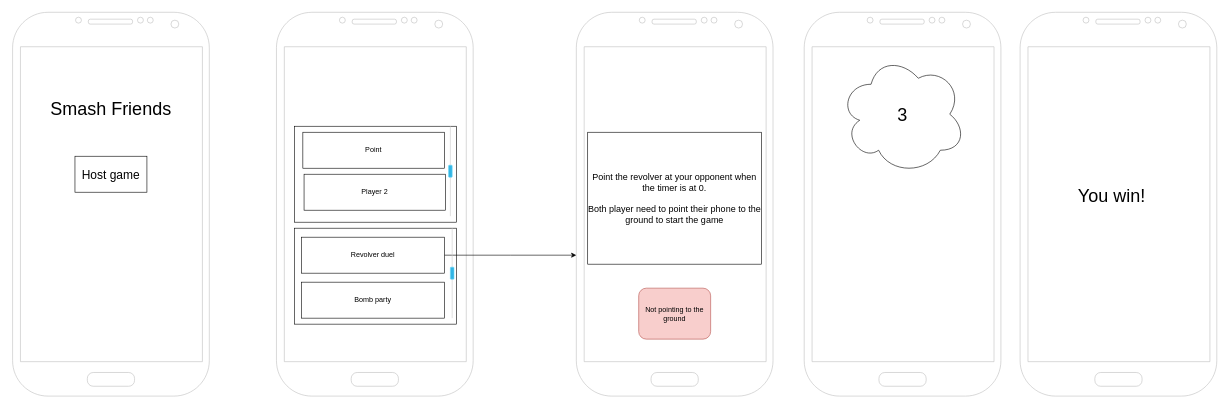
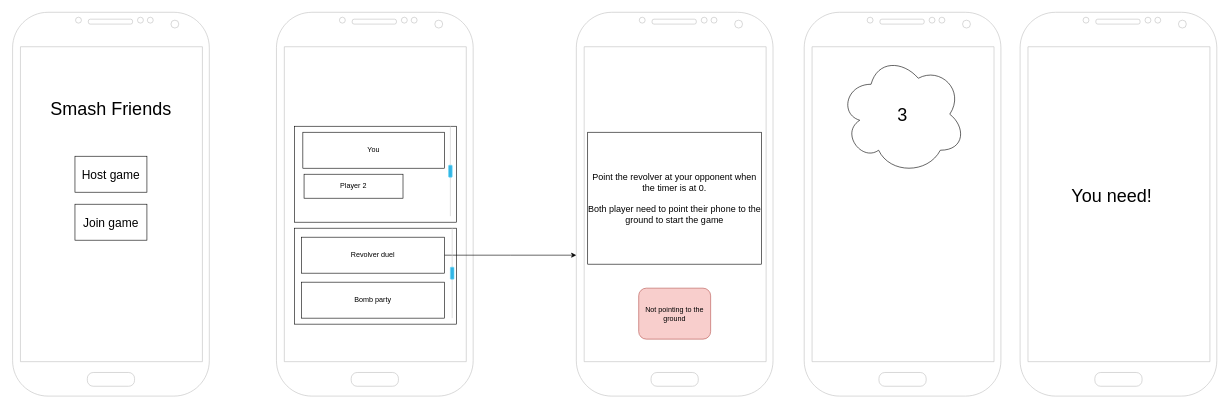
  <mxCell id="0" />
  <mxCell id="1" parent="0" />
  <mxCell id="2" value="" style="rounded=0;whiteSpace=wrap;html=1;" vertex="1" parent="1"><mxGeometry x="490" y="380" width="270" height="160" as="geometry" /></mxCell>
  <mxCell id="3" value="" style="rounded=0;whiteSpace=wrap;html=1;" vertex="1" parent="1"><mxGeometry x="490" y="210" width="270" height="160" as="geometry" /></mxCell>
  <mxCell id="4" value="" style="verticalLabelPosition=bottom;verticalAlign=top;html=1;shadow=0;dashed=0;strokeWidth=1;shape=mxgraph.android.phone2;fillColor=#ffffff;strokeColor=#c0c0c0;" vertex="1" parent="1"><mxGeometry x="20" y="20" width="328" height="640" as="geometry" /></mxCell>
  <mxCell id="5" value="&lt;font style=&quot;font-size: 30px&quot;&gt;Smash Friends&lt;/font&gt;" style="text;html=1;strokeColor=none;fillColor=none;align=center;verticalAlign=middle;whiteSpace=wrap;rounded=0;" vertex="1" parent="1"><mxGeometry x="49" y="130" width="270" height="100" as="geometry" /></mxCell>
  <mxCell id="6" value="" style="verticalLabelPosition=bottom;verticalAlign=top;html=1;shadow=0;dashed=0;strokeWidth=1;shape=mxgraph.android.phone2;fillColor=#ffffff;strokeColor=#c0c0c0;" vertex="1" parent="1"><mxGeometry x="460" y="20" width="328" height="640" as="geometry" /></mxCell>
  <mxCell id="7" value="&lt;font style=&quot;font-size: 20px&quot;&gt;Host game&lt;br&gt;&lt;/font&gt;" style="rounded=0;whiteSpace=wrap;html=1;" vertex="1" parent="1"><mxGeometry x="124" y="260" width="120" height="60" as="geometry" /></mxCell>
- <mxCell id="9" value="Point" style="rounded=0;whiteSpace=wrap;html=1;" vertex="1" parent="1"><mxGeometry x="504" y="220" width="236" height="60" as="geometry" /></mxCell>
- <mxCell id="10" value="Player 2" style="rounded=0;whiteSpace=wrap;html=1;" vertex="1" parent="1"><mxGeometry x="506" y="290" width="236" height="60" as="geometry" /></mxCell>
+ <mxCell id="8" value="&lt;div&gt;&lt;font style=&quot;font-size: 20px&quot;&gt;Join game&lt;/font&gt;&lt;/div&gt;" style="rounded=0;whiteSpace=wrap;html=1;" vertex="1" parent="1"><mxGeometry x="124" y="340" width="120" height="60" as="geometry" /></mxCell>
+ <mxCell id="9" value="You" style="rounded=0;whiteSpace=wrap;html=1;" vertex="1" parent="1"><mxGeometry x="504" y="220" width="236" height="60" as="geometry" /></mxCell>
+ <mxCell id="10" value="Player 2" style="rounded=0;whiteSpace=wrap;html=1;" vertex="1" parent="1"><mxGeometry x="506" y="290" width="165" height="40" as="geometry" /></mxCell>
  <mxCell id="11" value="" style="verticalLabelPosition=bottom;verticalAlign=top;html=1;shadow=0;dashed=0;strokeWidth=1;shape=mxgraph.android.quickscroll3;dy=0.5;fillColor=#33b5e5;strokeColor=#66D5F5;" vertex="1" parent="1"><mxGeometry x="747" y="210" width="6" height="150" as="geometry" /></mxCell>
  <mxCell id="12" style="edgeStyle=orthogonalEdgeStyle;rounded=0;orthogonalLoop=1;jettySize=auto;html=1;exitX=1;exitY=0.5;exitDx=0;exitDy=0;" edge="1" parent="1" source="13"><mxGeometry relative="1" as="geometry"><mxPoint x="960" y="425" as="targetPoint" /></mxGeometry></mxCell>
  <mxCell id="13" value="Revolver duel" style="rounded=0;whiteSpace=wrap;html=1;" vertex="1" parent="1"><mxGeometry x="502" y="395" width="238" height="60" as="geometry" /></mxCell>
  <mxCell id="14" value="Bomb party" style="rounded=0;whiteSpace=wrap;html=1;" vertex="1" parent="1"><mxGeometry x="502" y="470" width="238" height="60" as="geometry" /></mxCell>
  <mxCell id="15" value="" style="verticalLabelPosition=bottom;verticalAlign=top;html=1;shadow=0;dashed=0;strokeWidth=1;shape=mxgraph.android.quickscroll3;dy=0.5;fillColor=#33b5e5;strokeColor=#66D5F5;" vertex="1" parent="1"><mxGeometry x="750" y="380" width="6" height="150" as="geometry" /></mxCell>
  <mxCell id="16" value="" style="verticalLabelPosition=bottom;verticalAlign=top;html=1;shadow=0;dashed=0;strokeWidth=1;shape=mxgraph.android.phone2;fillColor=#ffffff;strokeColor=#c0c0c0;" vertex="1" parent="1"><mxGeometry x="960" y="20" width="328" height="640" as="geometry" /></mxCell>
  <mxCell id="17" value="&lt;div&gt;&lt;font style=&quot;font-size: 15px&quot;&gt;&lt;font style=&quot;font-size: 15px&quot;&gt;Point the revolver at your opponent when the timer is at 0&lt;/font&gt;.&lt;/font&gt;&lt;/div&gt;&lt;div&gt;&lt;font style=&quot;font-size: 15px&quot;&gt;&lt;br&gt;&lt;/font&gt;&lt;/div&gt;&lt;div&gt;&lt;font style=&quot;font-size: 15px&quot;&gt;Both player need to point their phone to the ground to start the game&lt;br&gt;&lt;/font&gt;&lt;/div&gt;" style="rounded=0;whiteSpace=wrap;html=1;" vertex="1" parent="1"><mxGeometry x="979" y="220" width="290" height="220" as="geometry" /></mxCell>
  <mxCell id="18" value="" style="verticalLabelPosition=bottom;verticalAlign=top;html=1;shadow=0;dashed=0;strokeWidth=1;shape=mxgraph.android.phone2;fillColor=#ffffff;strokeColor=#c0c0c0;" vertex="1" parent="1"><mxGeometry x="1340" y="20" width="328" height="640" as="geometry" /></mxCell>
  <mxCell id="19" value="&lt;font style=&quot;font-size: 30px&quot;&gt;3&lt;/font&gt;" style="ellipse;shape=cloud;whiteSpace=wrap;html=1;" vertex="1" parent="1"><mxGeometry x="1399" y="90" width="210" height="200" as="geometry" /></mxCell>
  <mxCell id="20" value="&lt;span style=&quot;background-color: transparent&quot;&gt;Not pointing to the ground&lt;/span&gt;" style="rounded=1;whiteSpace=wrap;html=1;fillColor=#f8cecc;strokeColor=#b85450;" vertex="1" parent="1"><mxGeometry x="1064" y="480" width="120" height="85" as="geometry" /></mxCell>
  <mxCell id="21" value="" style="verticalLabelPosition=bottom;verticalAlign=top;html=1;shadow=0;dashed=0;strokeWidth=1;shape=mxgraph.android.phone2;fillColor=#ffffff;strokeColor=#c0c0c0;" vertex="1" parent="1"><mxGeometry x="1700" y="20" width="328" height="640" as="geometry" /></mxCell>
- <mxCell id="22" value="&lt;font style=&quot;font-size: 30px&quot;&gt;You win&lt;/font&gt;&lt;font style=&quot;font-size: 30px&quot;&gt;!&lt;br&gt;&lt;/font&gt;" style="text;html=1;strokeColor=none;fillColor=none;align=center;verticalAlign=middle;whiteSpace=wrap;rounded=0;" vertex="1" parent="1"><mxGeometry x="1780" y="270" width="146" height="110" as="geometry" /></mxCell>
+ <mxCell id="22" value="&lt;font style=&quot;font-size: 30px&quot;&gt;You need&lt;/font&gt;&lt;font style=&quot;font-size: 30px&quot;&gt;!&lt;br&gt;&lt;/font&gt;" style="text;html=1;strokeColor=none;fillColor=none;align=center;verticalAlign=middle;whiteSpace=wrap;rounded=0;" vertex="1" parent="1"><mxGeometry x="1780" y="270" width="146" height="110" as="geometry" /></mxCell>
